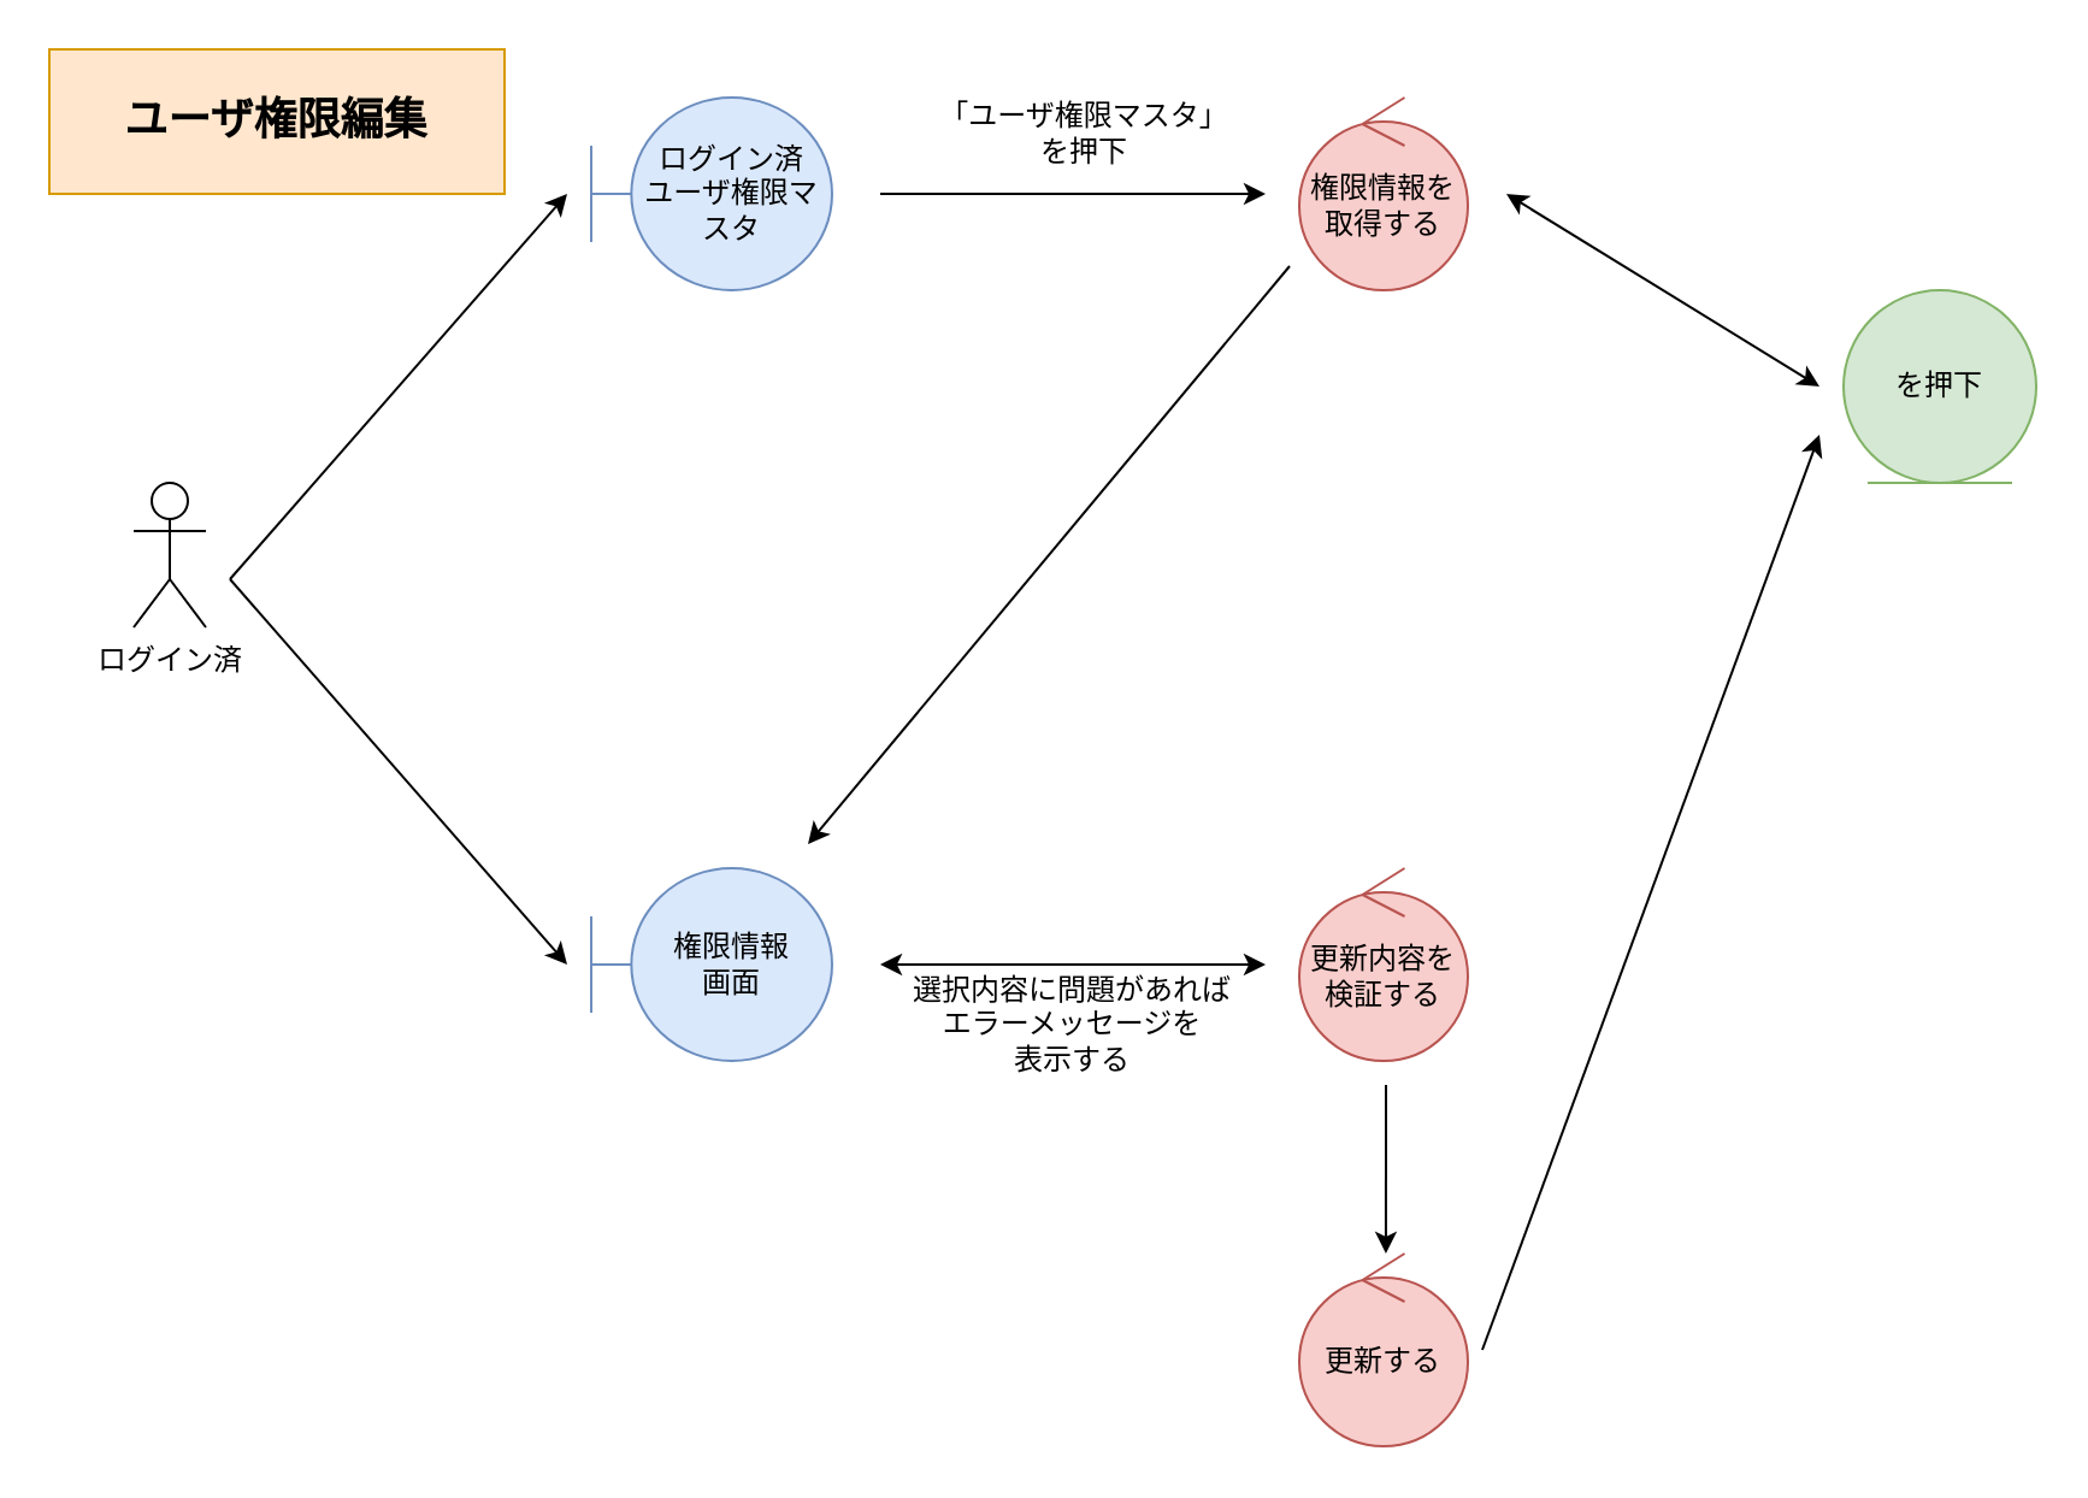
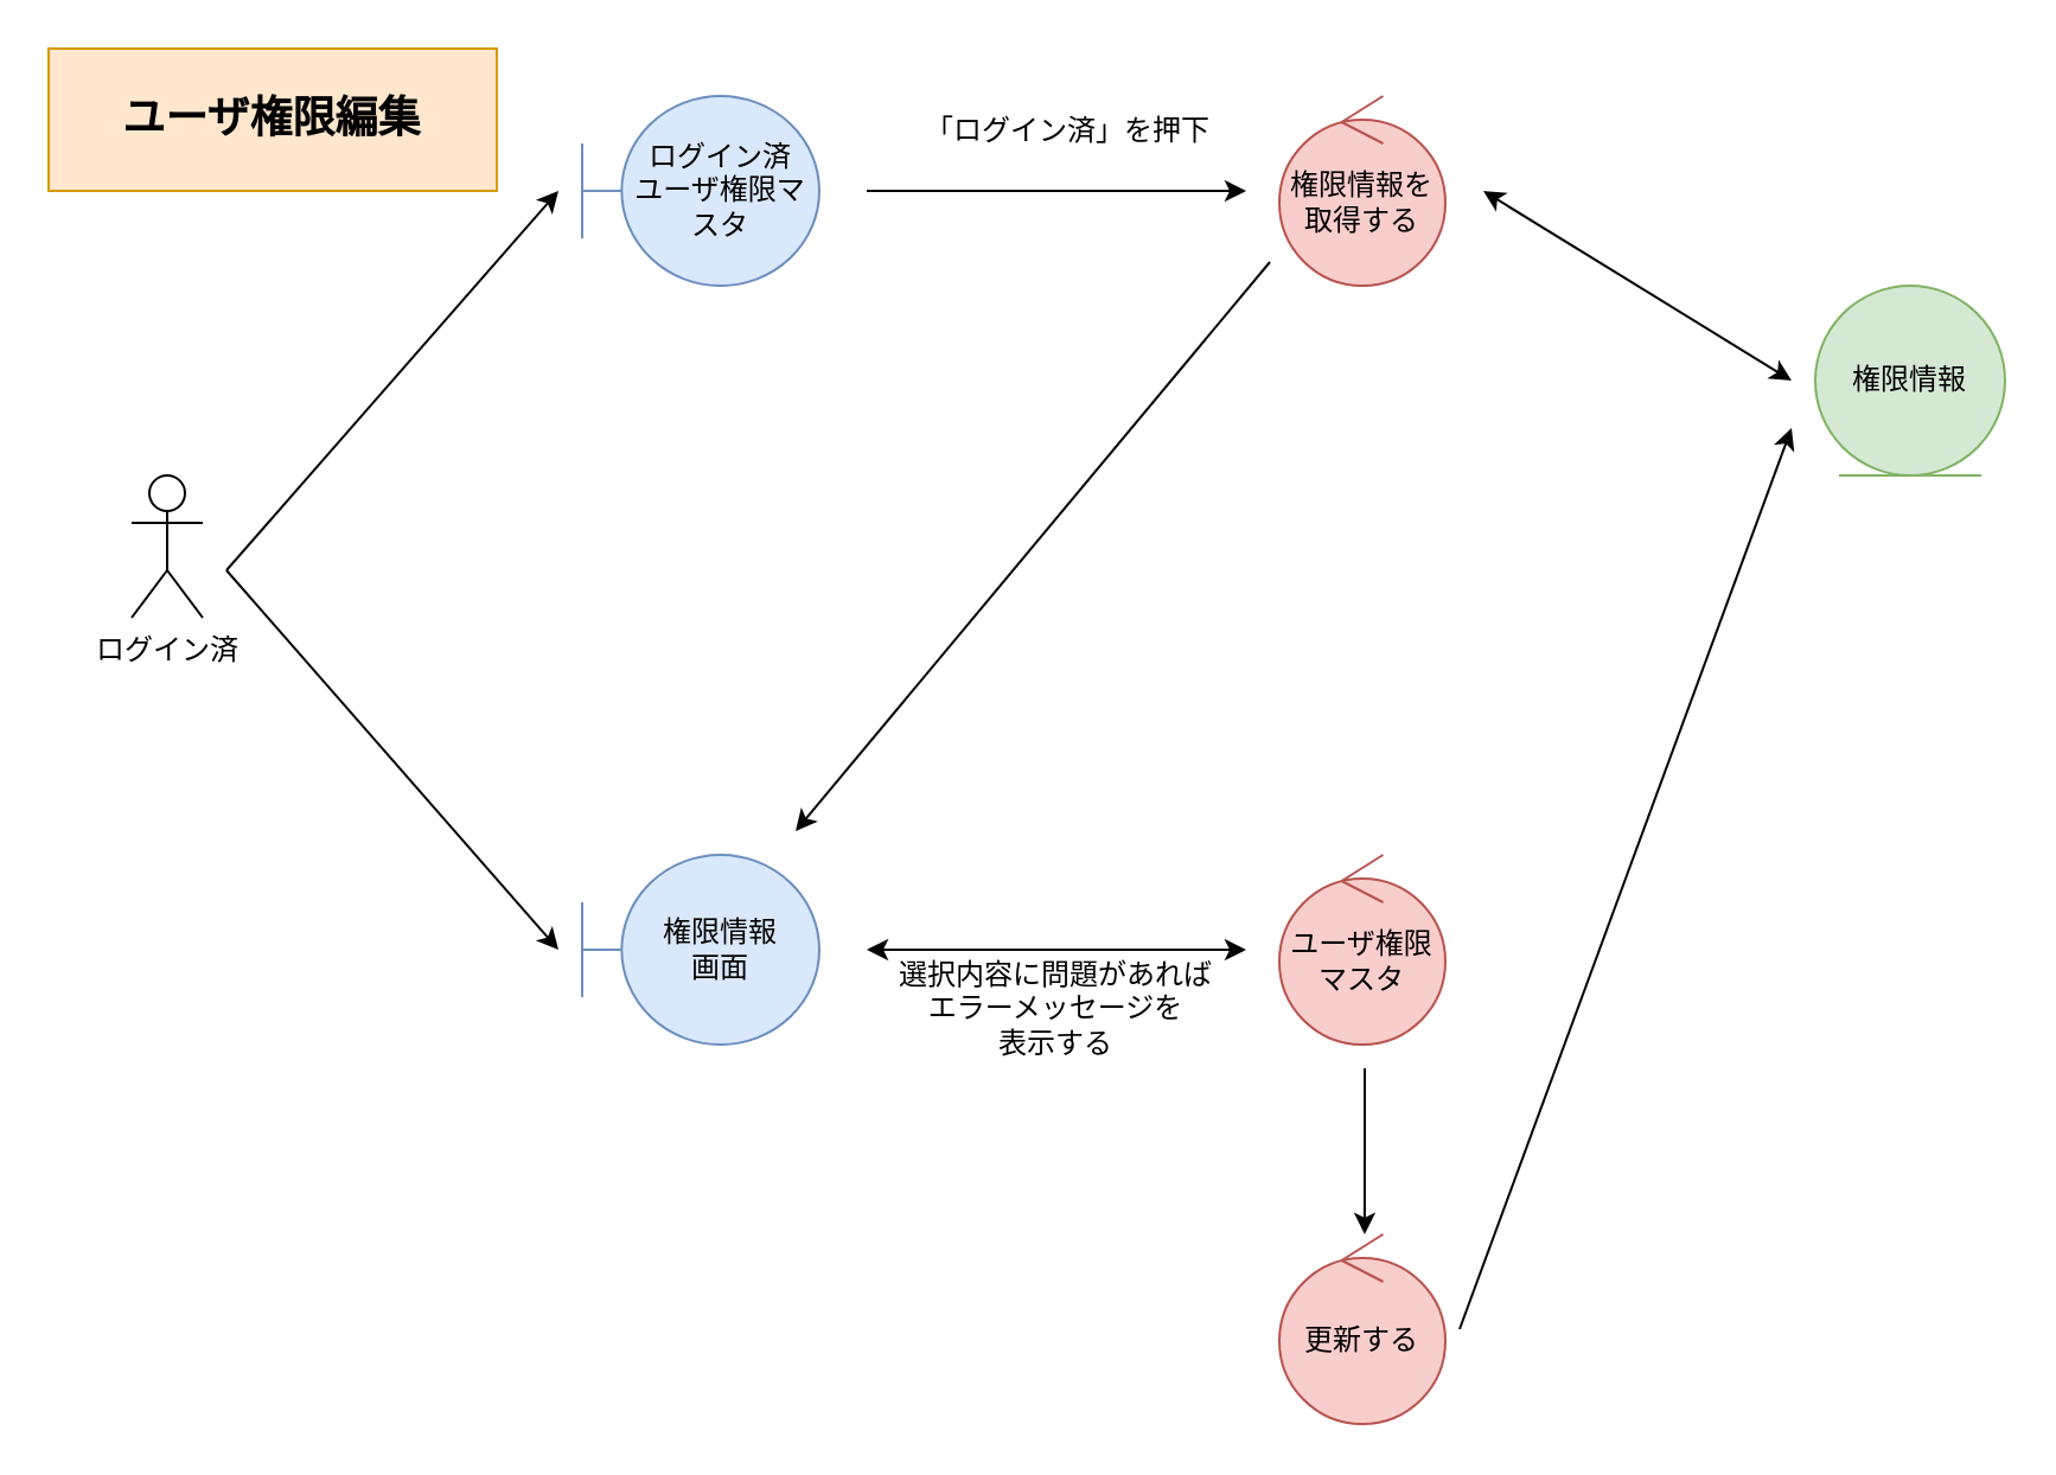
  <mxCell id="0" />
  <mxCell id="1" parent="0" />
  <mxCell id="2" value="ログイン済" style="shape=umlActor;verticalLabelPosition=bottom;verticalAlign=top;html=1;" parent="1" vertex="1"><mxGeometry x="55" y="200" width="30" height="60" as="geometry" /></mxCell>
  <mxCell id="3" value="ログイン済&lt;br&gt;ユーザ権限マスタ" style="shape=umlBoundary;whiteSpace=wrap;html=1;fillColor=#dae8fc;strokeColor=#6c8ebf;" parent="1" vertex="1"><mxGeometry x="245" y="40" width="100" height="80" as="geometry" /></mxCell>
  <mxCell id="4" value="権限情報&lt;br&gt;画面" style="shape=umlBoundary;whiteSpace=wrap;html=1;fillColor=#dae8fc;strokeColor=#6c8ebf;" parent="1" vertex="1"><mxGeometry x="245" y="360" width="100" height="80" as="geometry" /></mxCell>
  <mxCell id="5" value="" style="endArrow=classic;html=1;rounded=0;" parent="1" edge="1"><mxGeometry width="50" height="50" relative="1" as="geometry"><mxPoint x="95" y="240" as="sourcePoint" /><mxPoint x="235" y="80" as="targetPoint" /></mxGeometry></mxCell>
- <mxCell id="6" value="「ユーザ権限マスタ」を押下" style="text;html=1;strokeColor=none;fillColor=none;align=center;verticalAlign=middle;whiteSpace=wrap;rounded=0;" parent="1" vertex="1"><mxGeometry x="385" y="40" width="130" height="30" as="geometry" /></mxCell>
+ <mxCell id="6" value="「ログイン済」を押下" style="text;html=1;strokeColor=none;fillColor=none;align=center;verticalAlign=middle;whiteSpace=wrap;rounded=0;" parent="1" vertex="1"><mxGeometry x="385" y="40" width="130" height="30" as="geometry" /></mxCell>
  <mxCell id="7" value="権限情報を取得する" style="ellipse;shape=umlControl;whiteSpace=wrap;html=1;fillColor=#f8cecc;strokeColor=#b85450;" parent="1" vertex="1"><mxGeometry x="539" y="40" width="70" height="80" as="geometry" /></mxCell>
  <mxCell id="8" value="更新する" style="ellipse;shape=umlControl;whiteSpace=wrap;html=1;fillColor=#f8cecc;strokeColor=#b85450;" parent="1" vertex="1"><mxGeometry x="539" y="520" width="70" height="80" as="geometry" /></mxCell>
  <mxCell id="9" value="" style="endArrow=classic;html=1;rounded=0;" parent="1" edge="1"><mxGeometry width="50" height="50" relative="1" as="geometry"><mxPoint x="365" y="80" as="sourcePoint" /><mxPoint x="525" y="80" as="targetPoint" /></mxGeometry></mxCell>
- <mxCell id="10" value="を押下" style="ellipse;shape=umlEntity;whiteSpace=wrap;html=1;fillColor=#d5e8d4;strokeColor=#82b366;" parent="1" vertex="1"><mxGeometry x="765" y="120" width="80" height="80" as="geometry" /></mxCell>
+ <mxCell id="10" value="権限情報" style="ellipse;shape=umlEntity;whiteSpace=wrap;html=1;fillColor=#d5e8d4;strokeColor=#82b366;" parent="1" vertex="1"><mxGeometry x="765" y="120" width="80" height="80" as="geometry" /></mxCell>
  <mxCell id="11" value="" style="endArrow=classic;html=1;rounded=0;startArrow=classic;startFill=1;" parent="1" edge="1"><mxGeometry width="50" height="50" relative="1" as="geometry"><mxPoint x="625" y="80" as="sourcePoint" /><mxPoint x="755" y="160" as="targetPoint" /></mxGeometry></mxCell>
  <mxCell id="12" value="" style="endArrow=classic;html=1;rounded=0;" parent="1" edge="1"><mxGeometry width="50" height="50" relative="1" as="geometry"><mxPoint x="95" y="240" as="sourcePoint" /><mxPoint x="235" y="400" as="targetPoint" /></mxGeometry></mxCell>
- <mxCell id="13" value="更新内容を検証する" style="ellipse;shape=umlControl;whiteSpace=wrap;html=1;fillColor=#f8cecc;strokeColor=#b85450;" parent="1" vertex="1"><mxGeometry x="539" y="360" width="70" height="80" as="geometry" /></mxCell>
+ <mxCell id="13" value="ユーザ権限マスタ" style="ellipse;shape=umlControl;whiteSpace=wrap;html=1;fillColor=#f8cecc;strokeColor=#b85450;" parent="1" vertex="1"><mxGeometry x="539" y="360" width="70" height="80" as="geometry" /></mxCell>
  <mxCell id="14" value="" style="endArrow=classic;startArrow=classic;html=1;rounded=0;" parent="1" edge="1"><mxGeometry width="50" height="50" relative="1" as="geometry"><mxPoint x="365" y="400" as="sourcePoint" /><mxPoint x="525" y="400" as="targetPoint" /></mxGeometry></mxCell>
  <mxCell id="15" value="" style="endArrow=classic;html=1;rounded=0;entryX=0.514;entryY=0;entryDx=0;entryDy=0;entryPerimeter=0;" parent="1" target="8" edge="1"><mxGeometry width="50" height="50" relative="1" as="geometry"><mxPoint x="575" y="450" as="sourcePoint" /><mxPoint x="635" y="250" as="targetPoint" /></mxGeometry></mxCell>
  <mxCell id="16" value="" style="endArrow=classic;html=1;rounded=0;" parent="1" edge="1"><mxGeometry width="50" height="50" relative="1" as="geometry"><mxPoint x="615" y="560" as="sourcePoint" /><mxPoint x="755" y="180" as="targetPoint" /></mxGeometry></mxCell>
  <mxCell id="17" value="" style="endArrow=classic;html=1;rounded=0;" parent="1" edge="1"><mxGeometry width="50" height="50" relative="1" as="geometry"><mxPoint x="535" y="110" as="sourcePoint" /><mxPoint x="335" y="350" as="targetPoint" /></mxGeometry></mxCell>
  <mxCell id="18" value="選択内容に問題があればエラーメッセージを&lt;br&gt;表示する" style="text;html=1;strokeColor=none;fillColor=none;align=center;verticalAlign=middle;whiteSpace=wrap;rounded=0;" parent="1" vertex="1"><mxGeometry x="375" y="410" width="140" height="30" as="geometry" /></mxCell>
  <mxCell id="19" value="ユーザ権限編集" style="rounded=0;whiteSpace=wrap;html=1;fillColor=#ffe6cc;strokeColor=#d79b00;fontStyle=1;fontSize=18;" vertex="1" parent="1"><mxGeometry x="20" y="20" width="189" height="60" as="geometry" /></mxCell>
